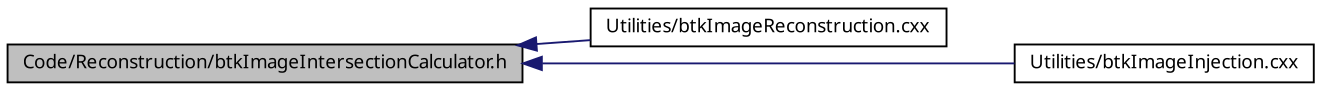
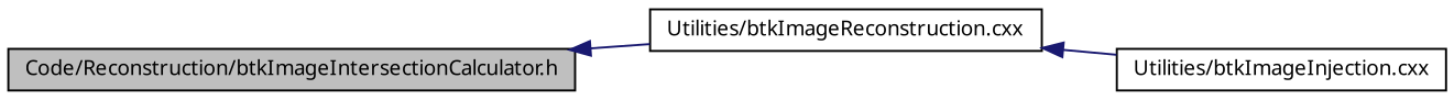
  digraph {
    rankdir=LR
    node [color=black fillcolor=white fontname="FreeSans.ttf" fontsize=10 shape=record style=filled]
    edge [color=midnightblue dir=back fontname="FreeSans.ttf" fontsize=10 labelfontname="FreeSans.ttf" labelfontsize=10 style=solid]
    n1 [fillcolor=grey75 fontcolor=black height=0.2 label="Code/Reconstruction/btkImageIntersectionCalculator.h" width=0.4]
    n2 [height=0.2 label="Utilities/btkImageReconstruction.cxx" width=0.4]
    n3 [height=0.2 label="Utilities/btkImageInjection.cxx" width=0.4]
    n1 -> n2
-   n1 -> n3
+   n2 -> n3
  }
